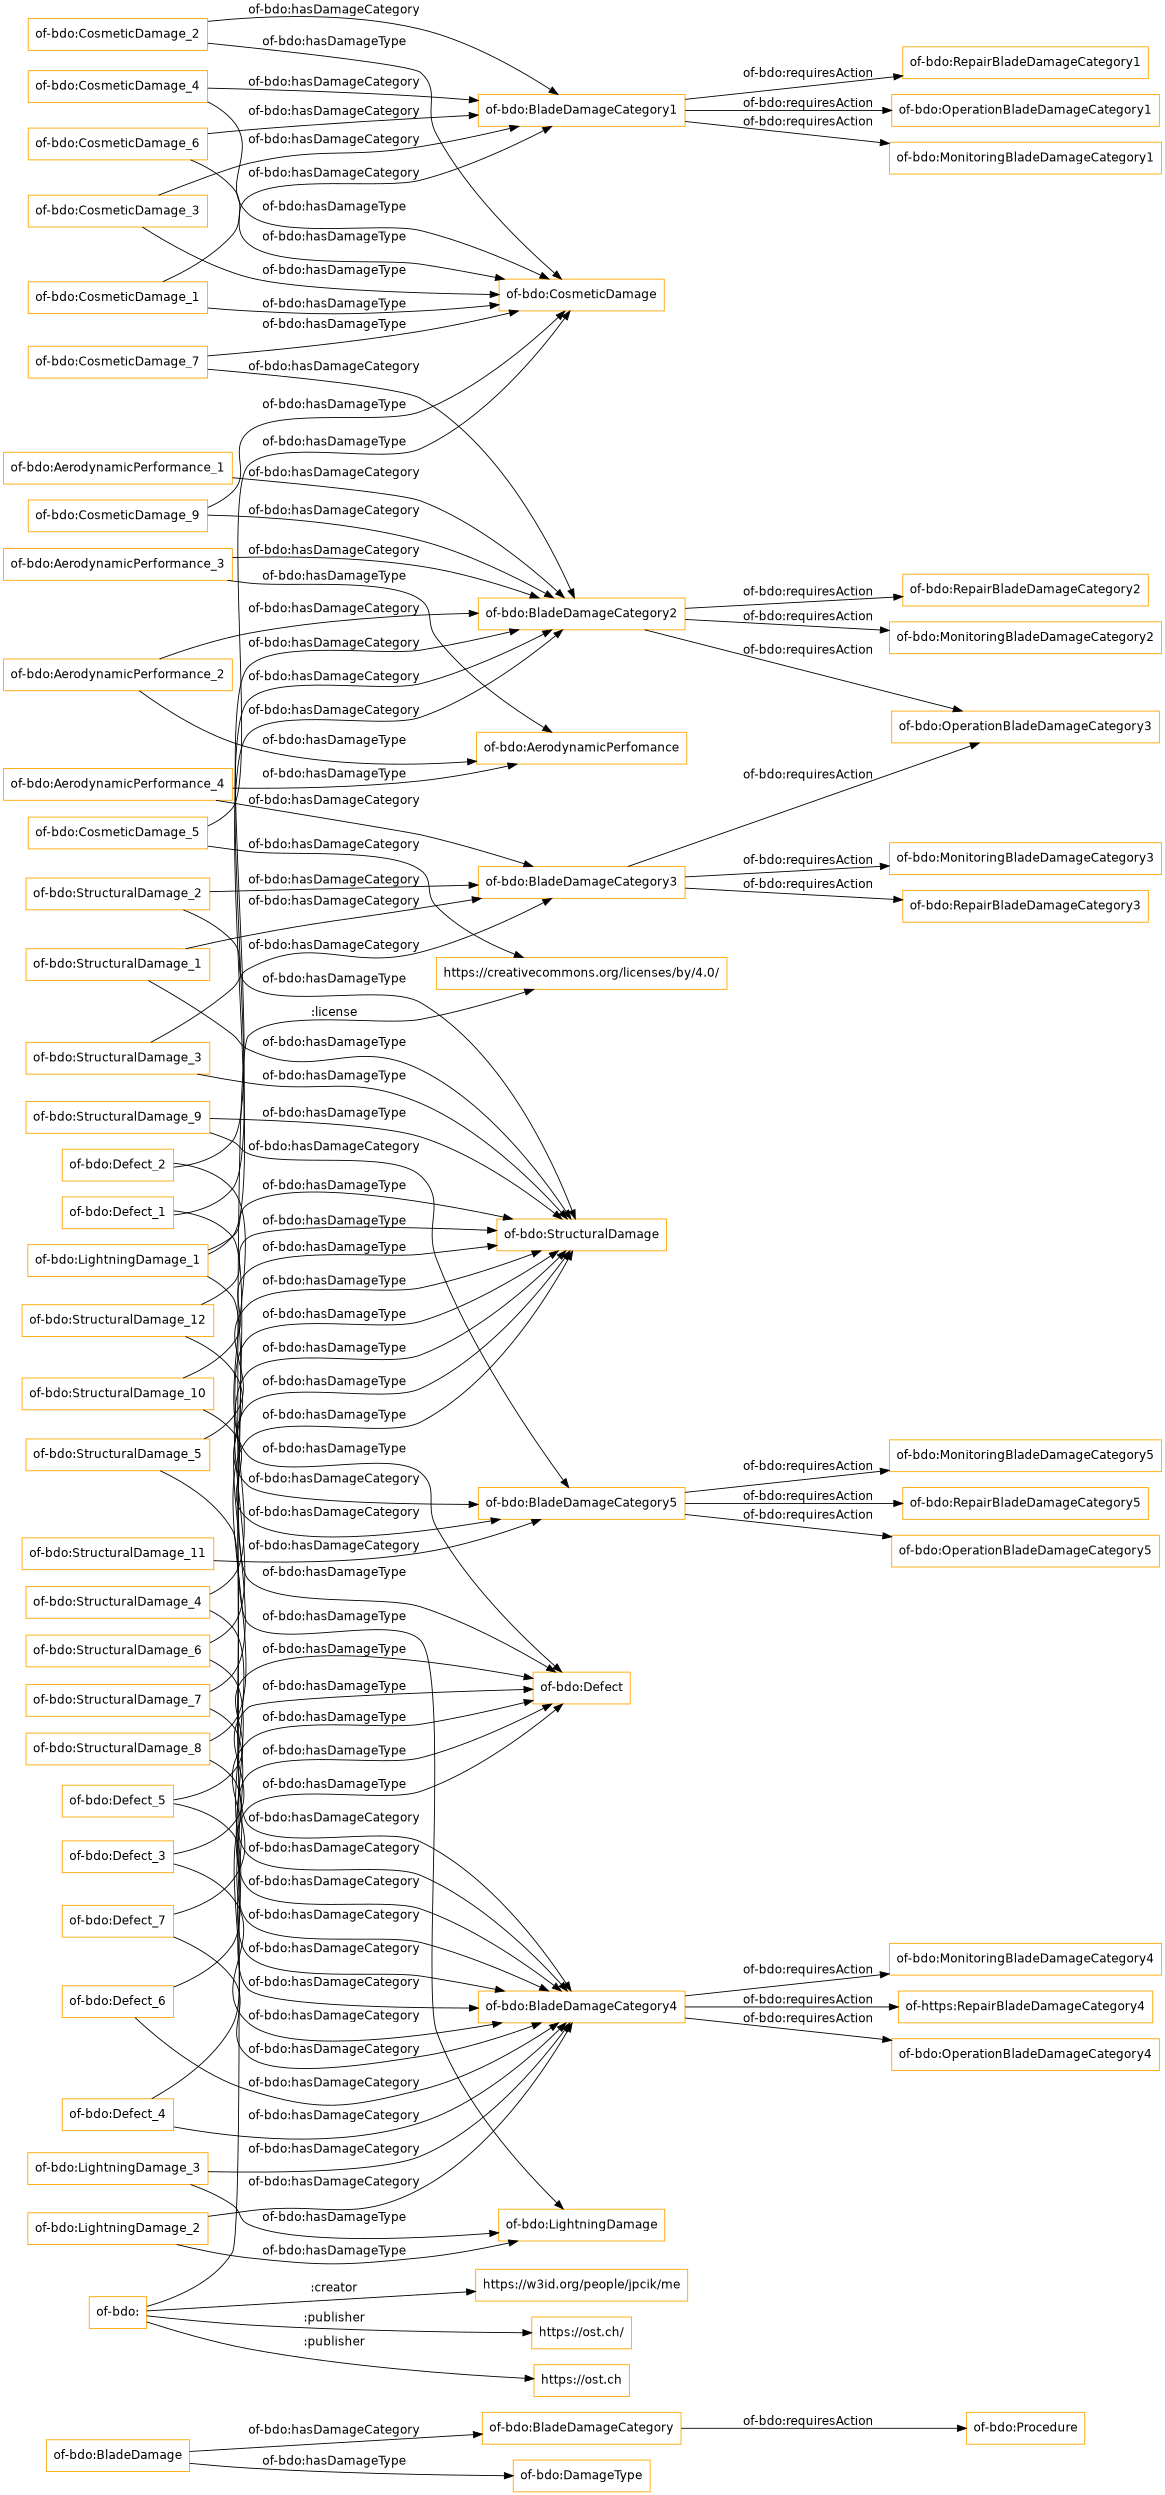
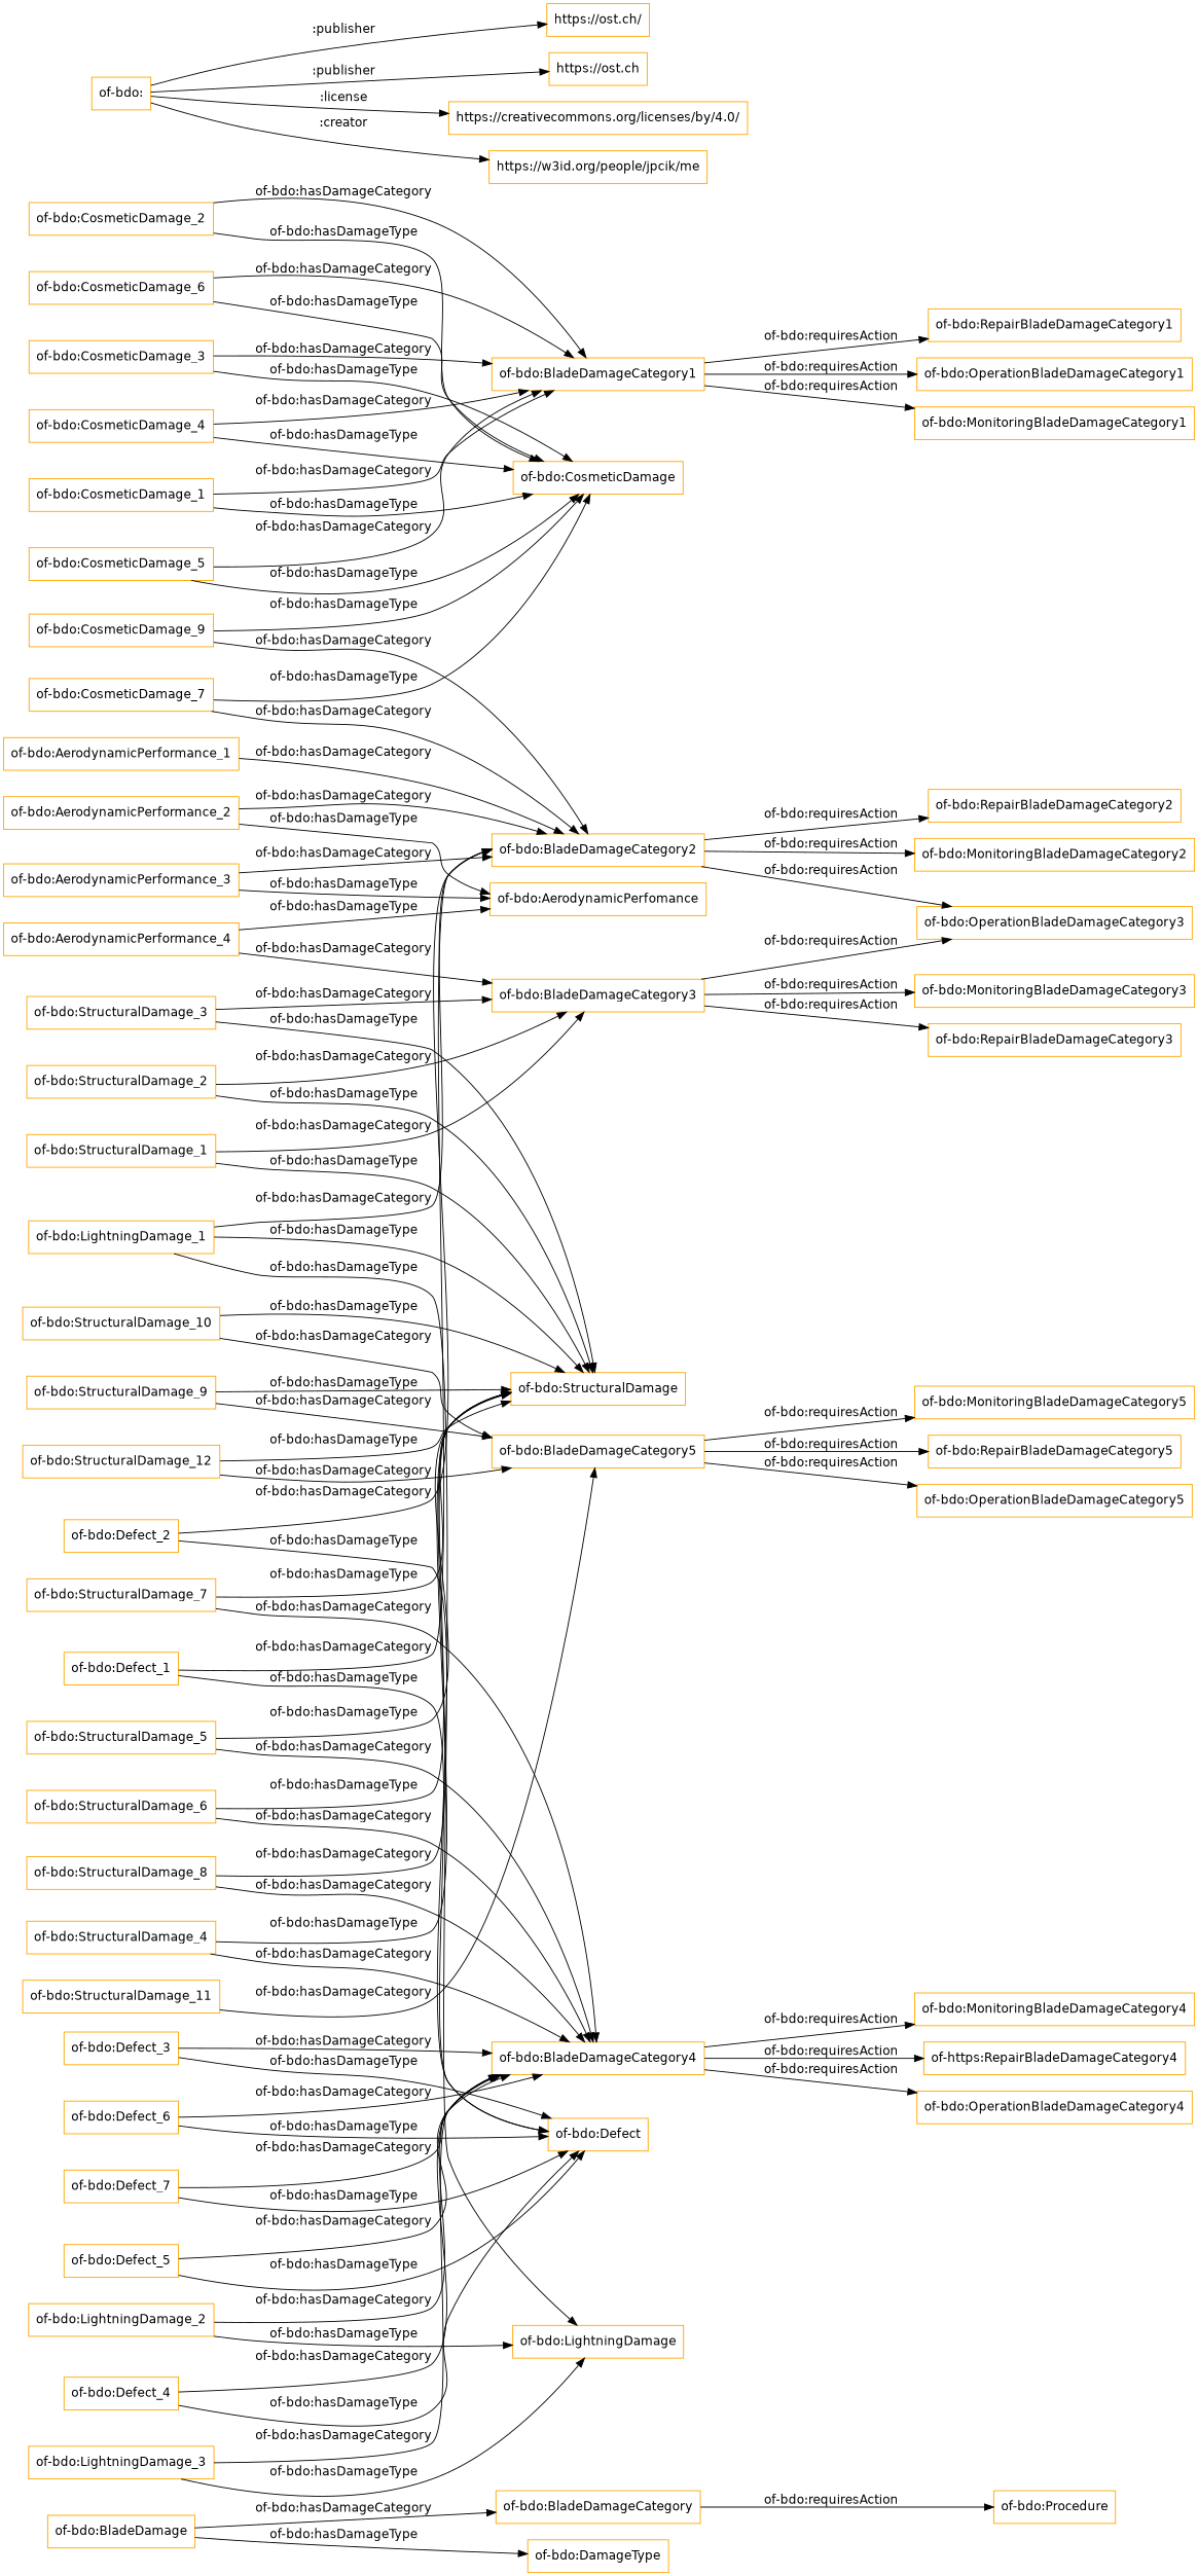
  digraph {
    fontname="DejaVu Sans"
    rankdir=LR
    node [color=orange fontname="DejaVu Sans" shape=rectangle]
    edge [fontname="DejaVu Sans"]
    "of-bdo:BladeDamageCategory"
    "of-bdo:Procedure"
    "of-bdo:BladeDamage"
    "of-bdo:DamageType"
    "of-bdo:CosmeticDamage_2"
    "of-bdo:CosmeticDamage"
    "of-bdo:BladeDamageCategory1"
    "of-bdo:RepairBladeDamageCategory1"
    "of-bdo:OperationBladeDamageCategory1"
    "of-bdo:MonitoringBladeDamageCategory1"
    "of-bdo:StructuralDamage_6"
    "of-bdo:StructuralDamage"
    "of-bdo:BladeDamageCategory4"
    n14 [label="of-https:RepairBladeDamageCategory4"]
    "of-bdo:OperationBladeDamageCategory4"
    "of-bdo:MonitoringBladeDamageCategory4"
    "of-bdo:CosmeticDamage_7"
    "of-bdo:BladeDamageCategory2"
    "of-bdo:OperationBladeDamageCategory3"
    "of-bdo:RepairBladeDamageCategory2"
    "of-bdo:MonitoringBladeDamageCategory2"
    "of-bdo:Defect_2"
    "of-bdo:Defect"
    "of-bdo:CosmeticDamage_1"
    "of-bdo:StructuralDamage_5"
    "of-bdo:AerodynamicPerformance_4"
    "of-bdo:AerodynamicPerfomance"
    "of-bdo:BladeDamageCategory3"
    "of-bdo:RepairBladeDamageCategory3"
    "of-bdo:MonitoringBladeDamageCategory3"
    "of-bdo:BladeDamageCategory5"
    "of-bdo:RepairBladeDamageCategory5"
    "of-bdo:OperationBladeDamageCategory5"
    "of-bdo:MonitoringBladeDamageCategory5"
    "of-bdo:Defect_7"
    "of-bdo:CosmeticDamage_6"
    "of-bdo:Defect_1"
    "of-bdo:StructuralDamage_4"
    "of-bdo:AerodynamicPerformance_3"
    "of-bdo:Defect_6"
    "of-bdo:CosmeticDamage_5"
    "of-bdo:StructuralDamage_9"
    "of-bdo:LightningDamage_3"
    "of-bdo:LightningDamage"
    "of-bdo:StructuralDamage_3"
    "of-bdo:StructuralDamage_12"
    "of-bdo:AerodynamicPerformance_2"
    "of-bdo:Defect_5"
    "of-bdo:CosmeticDamage_4"
    "of-bdo:StructuralDamage_8"
    "of-bdo:LightningDamage_2"
    "of-bdo:StructuralDamage_2"
    "of-bdo:StructuralDamage_11"
    "of-bdo:AerodynamicPerformance_1"
    "of-bdo:CosmeticDamage_9"
    "of-bdo:Defect_4"
    "of-bdo:"
    "https://ost.ch/"
    "https://ost.ch"
    "https://creativecommons.org/licenses/by/4.0/"
    "https://w3id.org/people/jpcik/me"
    "of-bdo:CosmeticDamage_3"
    "of-bdo:StructuralDamage_7"
    "of-bdo:LightningDamage_1"
    "of-bdo:StructuralDamage_10"
    "of-bdo:StructuralDamage_1"
    "of-bdo:Defect_3"
    "of-bdo:BladeDamageCategory" -> "of-bdo:Procedure" [label="of-bdo:requiresAction"]
    "of-bdo:BladeDamage" -> "of-bdo:BladeDamageCategory" [label="of-bdo:hasDamageCategory"]
    "of-bdo:BladeDamage" -> "of-bdo:DamageType" [label="of-bdo:hasDamageType"]
    "of-bdo:CosmeticDamage_2" -> "of-bdo:CosmeticDamage" [label="of-bdo:hasDamageType"]
    "of-bdo:CosmeticDamage_2" -> "of-bdo:BladeDamageCategory1" [label="of-bdo:hasDamageCategory"]
    "of-bdo:BladeDamageCategory1" -> "of-bdo:RepairBladeDamageCategory1" [label="of-bdo:requiresAction"]
    "of-bdo:BladeDamageCategory1" -> "of-bdo:OperationBladeDamageCategory1" [label="of-bdo:requiresAction"]
    "of-bdo:BladeDamageCategory1" -> "of-bdo:MonitoringBladeDamageCategory1" [label="of-bdo:requiresAction"]
    "of-bdo:StructuralDamage_6" -> "of-bdo:StructuralDamage" [label="of-bdo:hasDamageType"]
    "of-bdo:StructuralDamage_6" -> "of-bdo:BladeDamageCategory4" [label="of-bdo:hasDamageCategory"]
    "of-bdo:BladeDamageCategory4" -> n14 [label="of-bdo:requiresAction"]
    "of-bdo:BladeDamageCategory4" -> "of-bdo:OperationBladeDamageCategory4" [label="of-bdo:requiresAction"]
    "of-bdo:BladeDamageCategory4" -> "of-bdo:MonitoringBladeDamageCategory4" [label="of-bdo:requiresAction"]
    "of-bdo:CosmeticDamage_7" -> "of-bdo:CosmeticDamage" [label="of-bdo:hasDamageType"]
    "of-bdo:CosmeticDamage_7" -> "of-bdo:BladeDamageCategory2" [label="of-bdo:hasDamageCategory"]
    "of-bdo:BladeDamageCategory2" -> "of-bdo:OperationBladeDamageCategory3" [label="of-bdo:requiresAction"]
    "of-bdo:BladeDamageCategory2" -> "of-bdo:RepairBladeDamageCategory2" [label="of-bdo:requiresAction"]
    "of-bdo:BladeDamageCategory2" -> "of-bdo:MonitoringBladeDamageCategory2" [label="of-bdo:requiresAction"]
    "of-bdo:Defect_2" -> "of-bdo:BladeDamageCategory2" [label="of-bdo:hasDamageCategory"]
    "of-bdo:Defect_2" -> "of-bdo:Defect" [label="of-bdo:hasDamageType"]
    "of-bdo:CosmeticDamage_1" -> "of-bdo:CosmeticDamage" [label="of-bdo:hasDamageType"]
    "of-bdo:CosmeticDamage_1" -> "of-bdo:BladeDamageCategory1" [label="of-bdo:hasDamageCategory"]
    "of-bdo:StructuralDamage_5" -> "of-bdo:StructuralDamage" [label="of-bdo:hasDamageType"]
    "of-bdo:StructuralDamage_5" -> "of-bdo:BladeDamageCategory4" [label="of-bdo:hasDamageCategory"]
    "of-bdo:AerodynamicPerformance_4" -> "of-bdo:AerodynamicPerfomance" [label="of-bdo:hasDamageType"]
    "of-bdo:AerodynamicPerformance_4" -> "of-bdo:BladeDamageCategory3" [label="of-bdo:hasDamageCategory"]
    "of-bdo:BladeDamageCategory3" -> "of-bdo:OperationBladeDamageCategory3" [label="of-bdo:requiresAction"]
    "of-bdo:BladeDamageCategory3" -> "of-bdo:RepairBladeDamageCategory3" [label="of-bdo:requiresAction"]
    "of-bdo:BladeDamageCategory3" -> "of-bdo:MonitoringBladeDamageCategory3" [label="of-bdo:requiresAction"]
    "of-bdo:BladeDamageCategory5" -> "of-bdo:RepairBladeDamageCategory5" [label="of-bdo:requiresAction"]
    "of-bdo:BladeDamageCategory5" -> "of-bdo:OperationBladeDamageCategory5" [label="of-bdo:requiresAction"]
    "of-bdo:BladeDamageCategory5" -> "of-bdo:MonitoringBladeDamageCategory5" [label="of-bdo:requiresAction"]
    "of-bdo:Defect_7" -> "of-bdo:BladeDamageCategory4" [label="of-bdo:hasDamageCategory"]
    "of-bdo:Defect_7" -> "of-bdo:Defect" [label="of-bdo:hasDamageType"]
    "of-bdo:CosmeticDamage_6" -> "of-bdo:CosmeticDamage" [label="of-bdo:hasDamageType"]
    "of-bdo:CosmeticDamage_6" -> "of-bdo:BladeDamageCategory1" [label="of-bdo:hasDamageCategory"]
    "of-bdo:Defect_1" -> "of-bdo:BladeDamageCategory2" [label="of-bdo:hasDamageCategory"]
    "of-bdo:Defect_1" -> "of-bdo:Defect" [label="of-bdo:hasDamageType"]
    "of-bdo:StructuralDamage_4" -> "of-bdo:StructuralDamage" [label="of-bdo:hasDamageType"]
    "of-bdo:StructuralDamage_4" -> "of-bdo:BladeDamageCategory4" [label="of-bdo:hasDamageCategory"]
    "of-bdo:AerodynamicPerformance_3" -> "of-bdo:BladeDamageCategory2" [label="of-bdo:hasDamageCategory"]
    "of-bdo:AerodynamicPerformance_3" -> "of-bdo:AerodynamicPerfomance" [label="of-bdo:hasDamageType"]
    "of-bdo:Defect_6" -> "of-bdo:BladeDamageCategory4" [label="of-bdo:hasDamageCategory"]
    "of-bdo:Defect_6" -> "of-bdo:Defect" [label="of-bdo:hasDamageType"]
    "of-bdo:CosmeticDamage_5" -> "of-bdo:CosmeticDamage" [label="of-bdo:hasDamageType"]
-   "of-bdo:CosmeticDamage_5" -> "https://creativecommons.org/licenses/by/4.0/" [label="of-bdo:hasDamageCategory"]
+   "of-bdo:CosmeticDamage_5" -> "of-bdo:BladeDamageCategory1" [label="of-bdo:hasDamageCategory"]
    "of-bdo:StructuralDamage_9" -> "of-bdo:StructuralDamage" [label="of-bdo:hasDamageType"]
    "of-bdo:StructuralDamage_9" -> "of-bdo:BladeDamageCategory5" [label="of-bdo:hasDamageCategory"]
    "of-bdo:LightningDamage_3" -> "of-bdo:BladeDamageCategory4" [label="of-bdo:hasDamageCategory"]
    "of-bdo:LightningDamage_3" -> "of-bdo:LightningDamage" [label="of-bdo:hasDamageType"]
    "of-bdo:StructuralDamage_3" -> "of-bdo:StructuralDamage" [label="of-bdo:hasDamageType"]
    "of-bdo:StructuralDamage_3" -> "of-bdo:BladeDamageCategory3" [label="of-bdo:hasDamageCategory"]
    "of-bdo:StructuralDamage_12" -> "of-bdo:StructuralDamage" [label="of-bdo:hasDamageType"]
    "of-bdo:StructuralDamage_12" -> "of-bdo:BladeDamageCategory5" [label="of-bdo:hasDamageCategory"]
    "of-bdo:AerodynamicPerformance_2" -> "of-bdo:BladeDamageCategory2" [label="of-bdo:hasDamageCategory"]
    "of-bdo:AerodynamicPerformance_2" -> "of-bdo:AerodynamicPerfomance" [label="of-bdo:hasDamageType"]
    "of-bdo:Defect_5" -> "of-bdo:BladeDamageCategory4" [label="of-bdo:hasDamageCategory"]
    "of-bdo:Defect_5" -> "of-bdo:Defect" [label="of-bdo:hasDamageType"]
    "of-bdo:CosmeticDamage_4" -> "of-bdo:CosmeticDamage" [label="of-bdo:hasDamageType"]
    "of-bdo:CosmeticDamage_4" -> "of-bdo:BladeDamageCategory1" [label="of-bdo:hasDamageCategory"]
-   "of-bdo:StructuralDamage_8" -> "of-bdo:StructuralDamage" [label="of-bdo:hasDamageType"]
+   "of-bdo:StructuralDamage_8" -> "of-bdo:StructuralDamage" [label="of-bdo:hasDamageCategory"]
    "of-bdo:StructuralDamage_8" -> "of-bdo:BladeDamageCategory4" [label="of-bdo:hasDamageCategory"]
    "of-bdo:LightningDamage_2" -> "of-bdo:BladeDamageCategory4" [label="of-bdo:hasDamageCategory"]
    "of-bdo:LightningDamage_2" -> "of-bdo:LightningDamage" [label="of-bdo:hasDamageType"]
    "of-bdo:StructuralDamage_2" -> "of-bdo:StructuralDamage" [label="of-bdo:hasDamageType"]
    "of-bdo:StructuralDamage_2" -> "of-bdo:BladeDamageCategory3" [label="of-bdo:hasDamageCategory"]
    "of-bdo:StructuralDamage_11" -> "of-bdo:BladeDamageCategory5" [label="of-bdo:hasDamageCategory"]
    "of-bdo:AerodynamicPerformance_1" -> "of-bdo:BladeDamageCategory2" [label="of-bdo:hasDamageCategory"]
    "of-bdo:CosmeticDamage_9" -> "of-bdo:CosmeticDamage" [label="of-bdo:hasDamageType"]
    "of-bdo:CosmeticDamage_9" -> "of-bdo:BladeDamageCategory2" [label="of-bdo:hasDamageCategory"]
    "of-bdo:Defect_4" -> "of-bdo:BladeDamageCategory4" [label="of-bdo:hasDamageCategory"]
    "of-bdo:Defect_4" -> "of-bdo:Defect" [label="of-bdo:hasDamageType"]
    "of-bdo:" -> "https://ost.ch/" [label=":publisher"]
    "of-bdo:" -> "https://ost.ch" [label=":publisher"]
    "of-bdo:" -> "https://creativecommons.org/licenses/by/4.0/" [label=":license"]
    "of-bdo:" -> "https://w3id.org/people/jpcik/me" [label=":creator"]
    "of-bdo:CosmeticDamage_3" -> "of-bdo:CosmeticDamage" [label="of-bdo:hasDamageType"]
    "of-bdo:CosmeticDamage_3" -> "of-bdo:BladeDamageCategory1" [label="of-bdo:hasDamageCategory"]
    "of-bdo:StructuralDamage_7" -> "of-bdo:StructuralDamage" [label="of-bdo:hasDamageType"]
    "of-bdo:StructuralDamage_7" -> "of-bdo:BladeDamageCategory4" [label="of-bdo:hasDamageCategory"]
    "of-bdo:LightningDamage_1" -> "of-bdo:StructuralDamage" [label="of-bdo:hasDamageType"]
    "of-bdo:LightningDamage_1" -> "of-bdo:BladeDamageCategory2" [label="of-bdo:hasDamageCategory"]
    "of-bdo:LightningDamage_1" -> "of-bdo:LightningDamage" [label="of-bdo:hasDamageType"]
    "of-bdo:StructuralDamage_10" -> "of-bdo:StructuralDamage" [label="of-bdo:hasDamageType"]
    "of-bdo:StructuralDamage_10" -> "of-bdo:BladeDamageCategory5" [label="of-bdo:hasDamageCategory"]
    "of-bdo:StructuralDamage_1" -> "of-bdo:StructuralDamage" [label="of-bdo:hasDamageType"]
    "of-bdo:StructuralDamage_1" -> "of-bdo:BladeDamageCategory3" [label="of-bdo:hasDamageCategory"]
    "of-bdo:Defect_3" -> "of-bdo:BladeDamageCategory4" [label="of-bdo:hasDamageCategory"]
    "of-bdo:Defect_3" -> "of-bdo:Defect" [label="of-bdo:hasDamageType"]
  }
